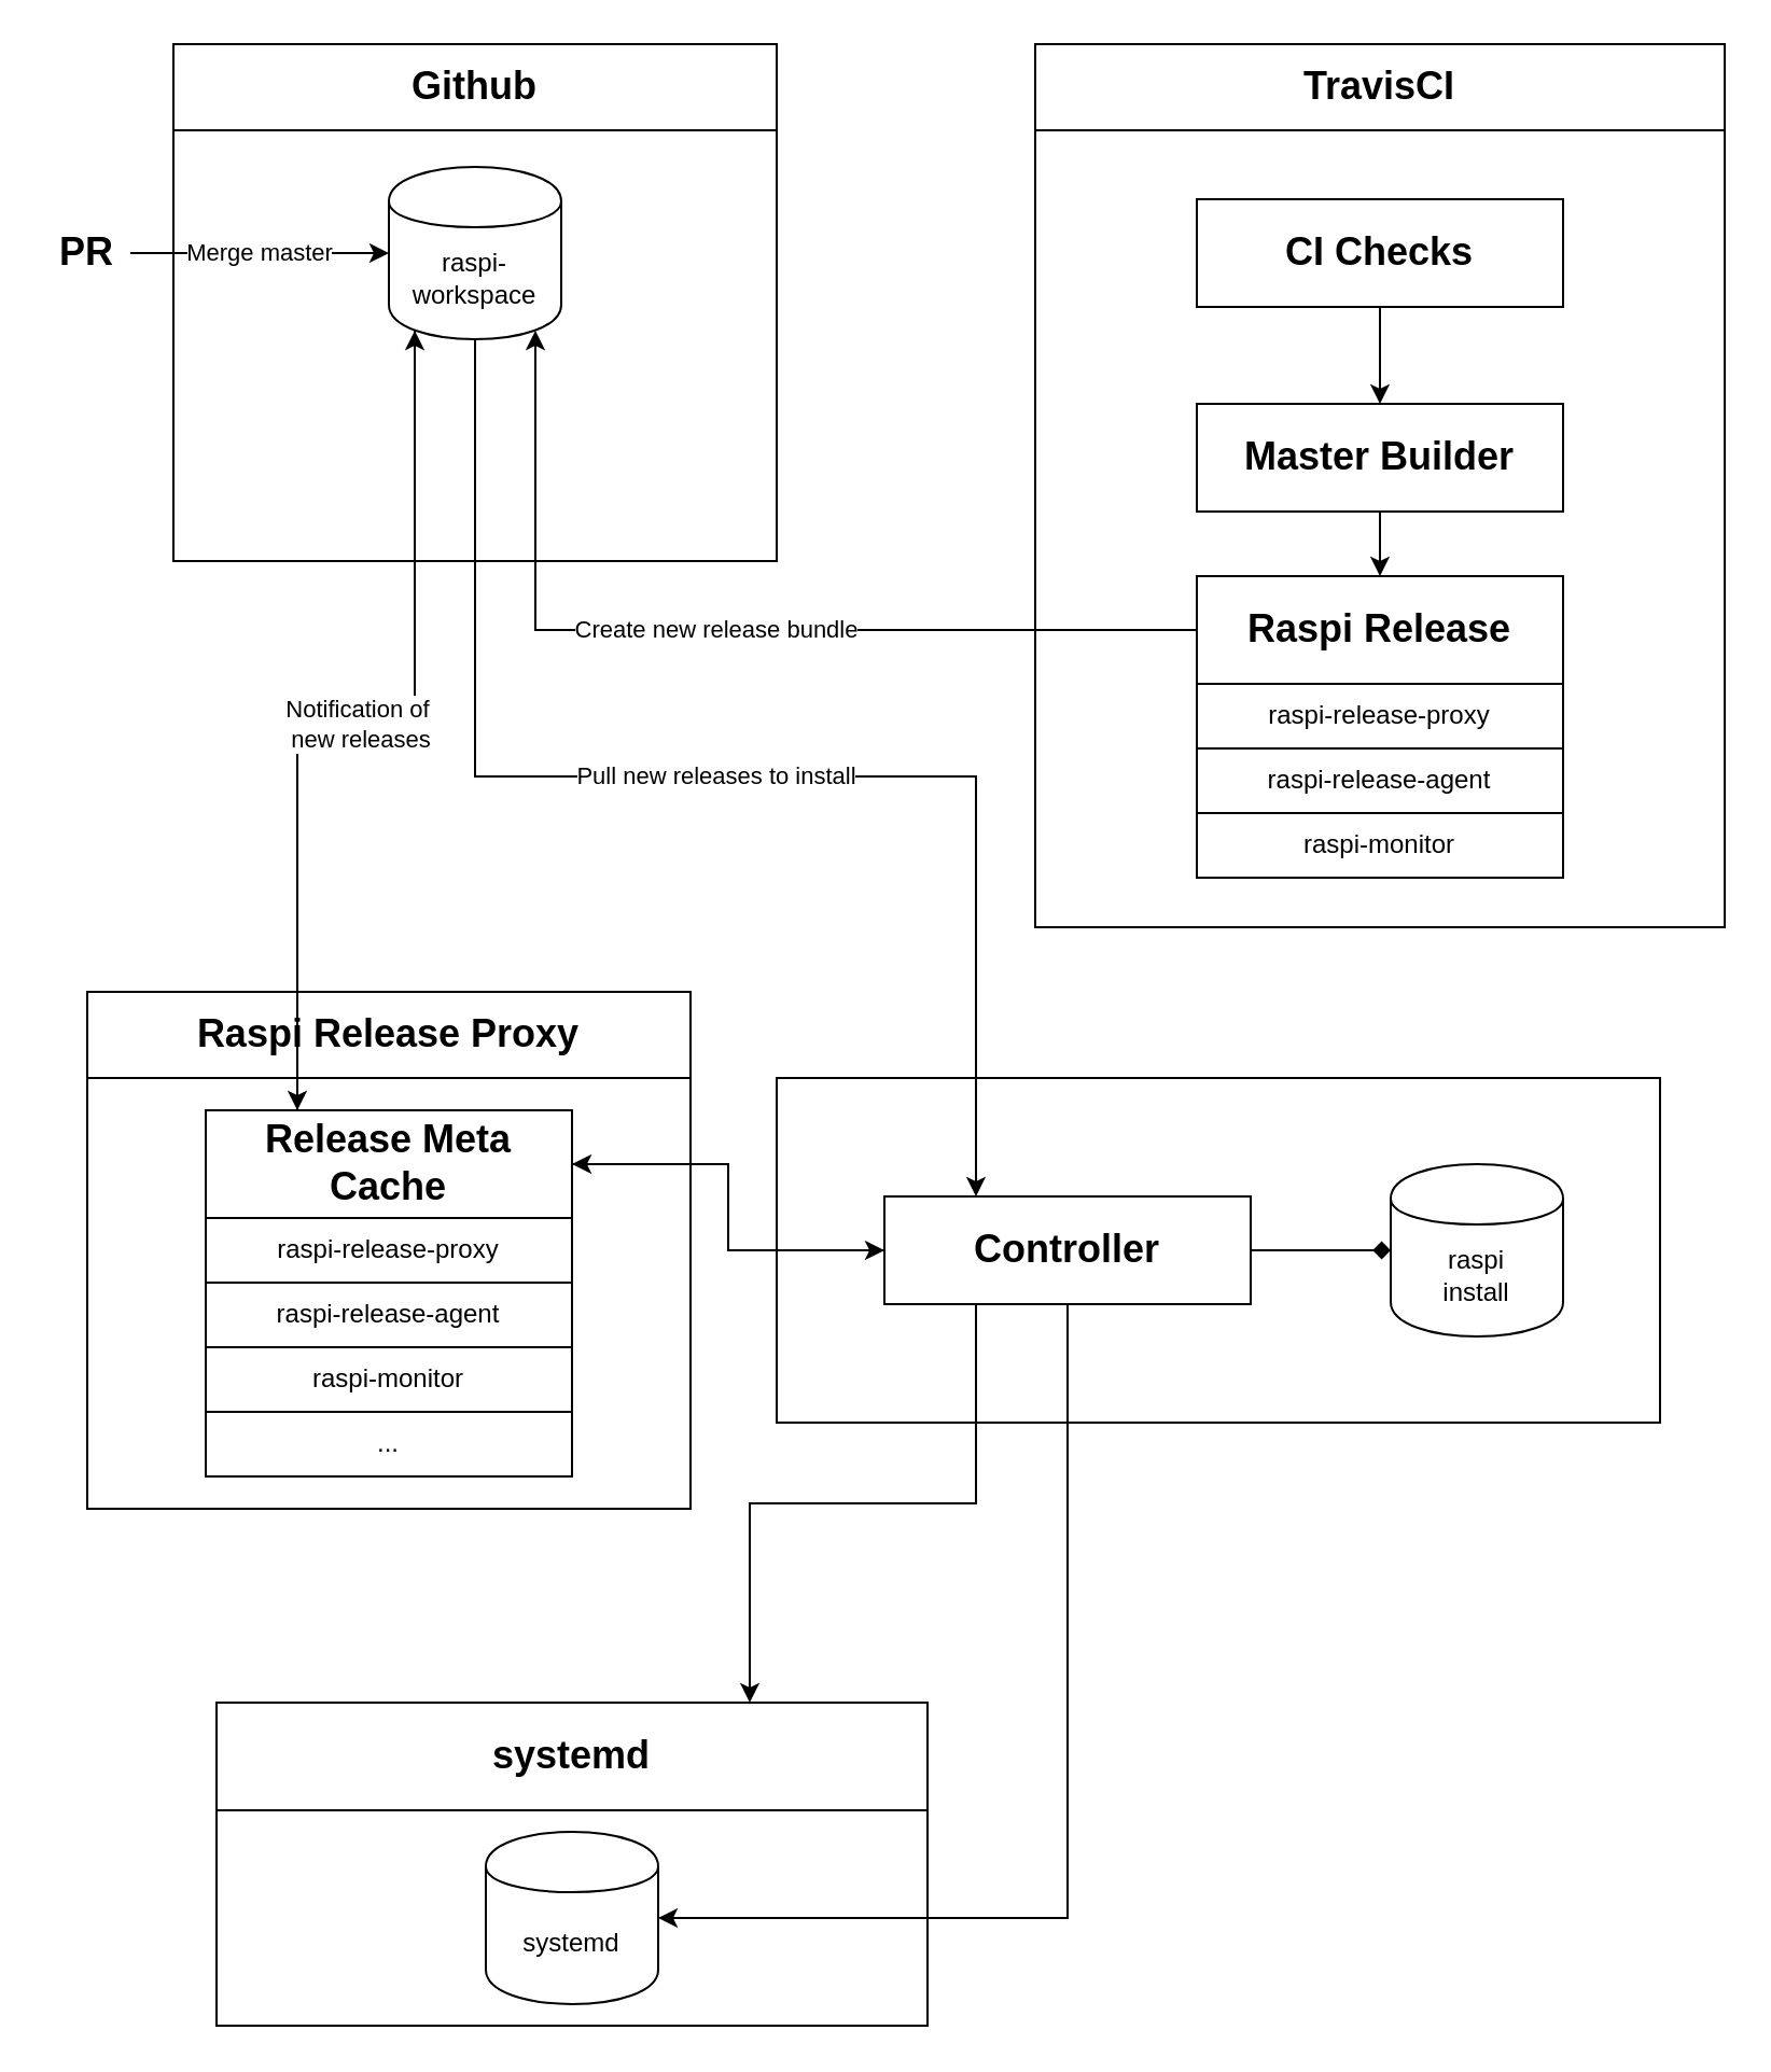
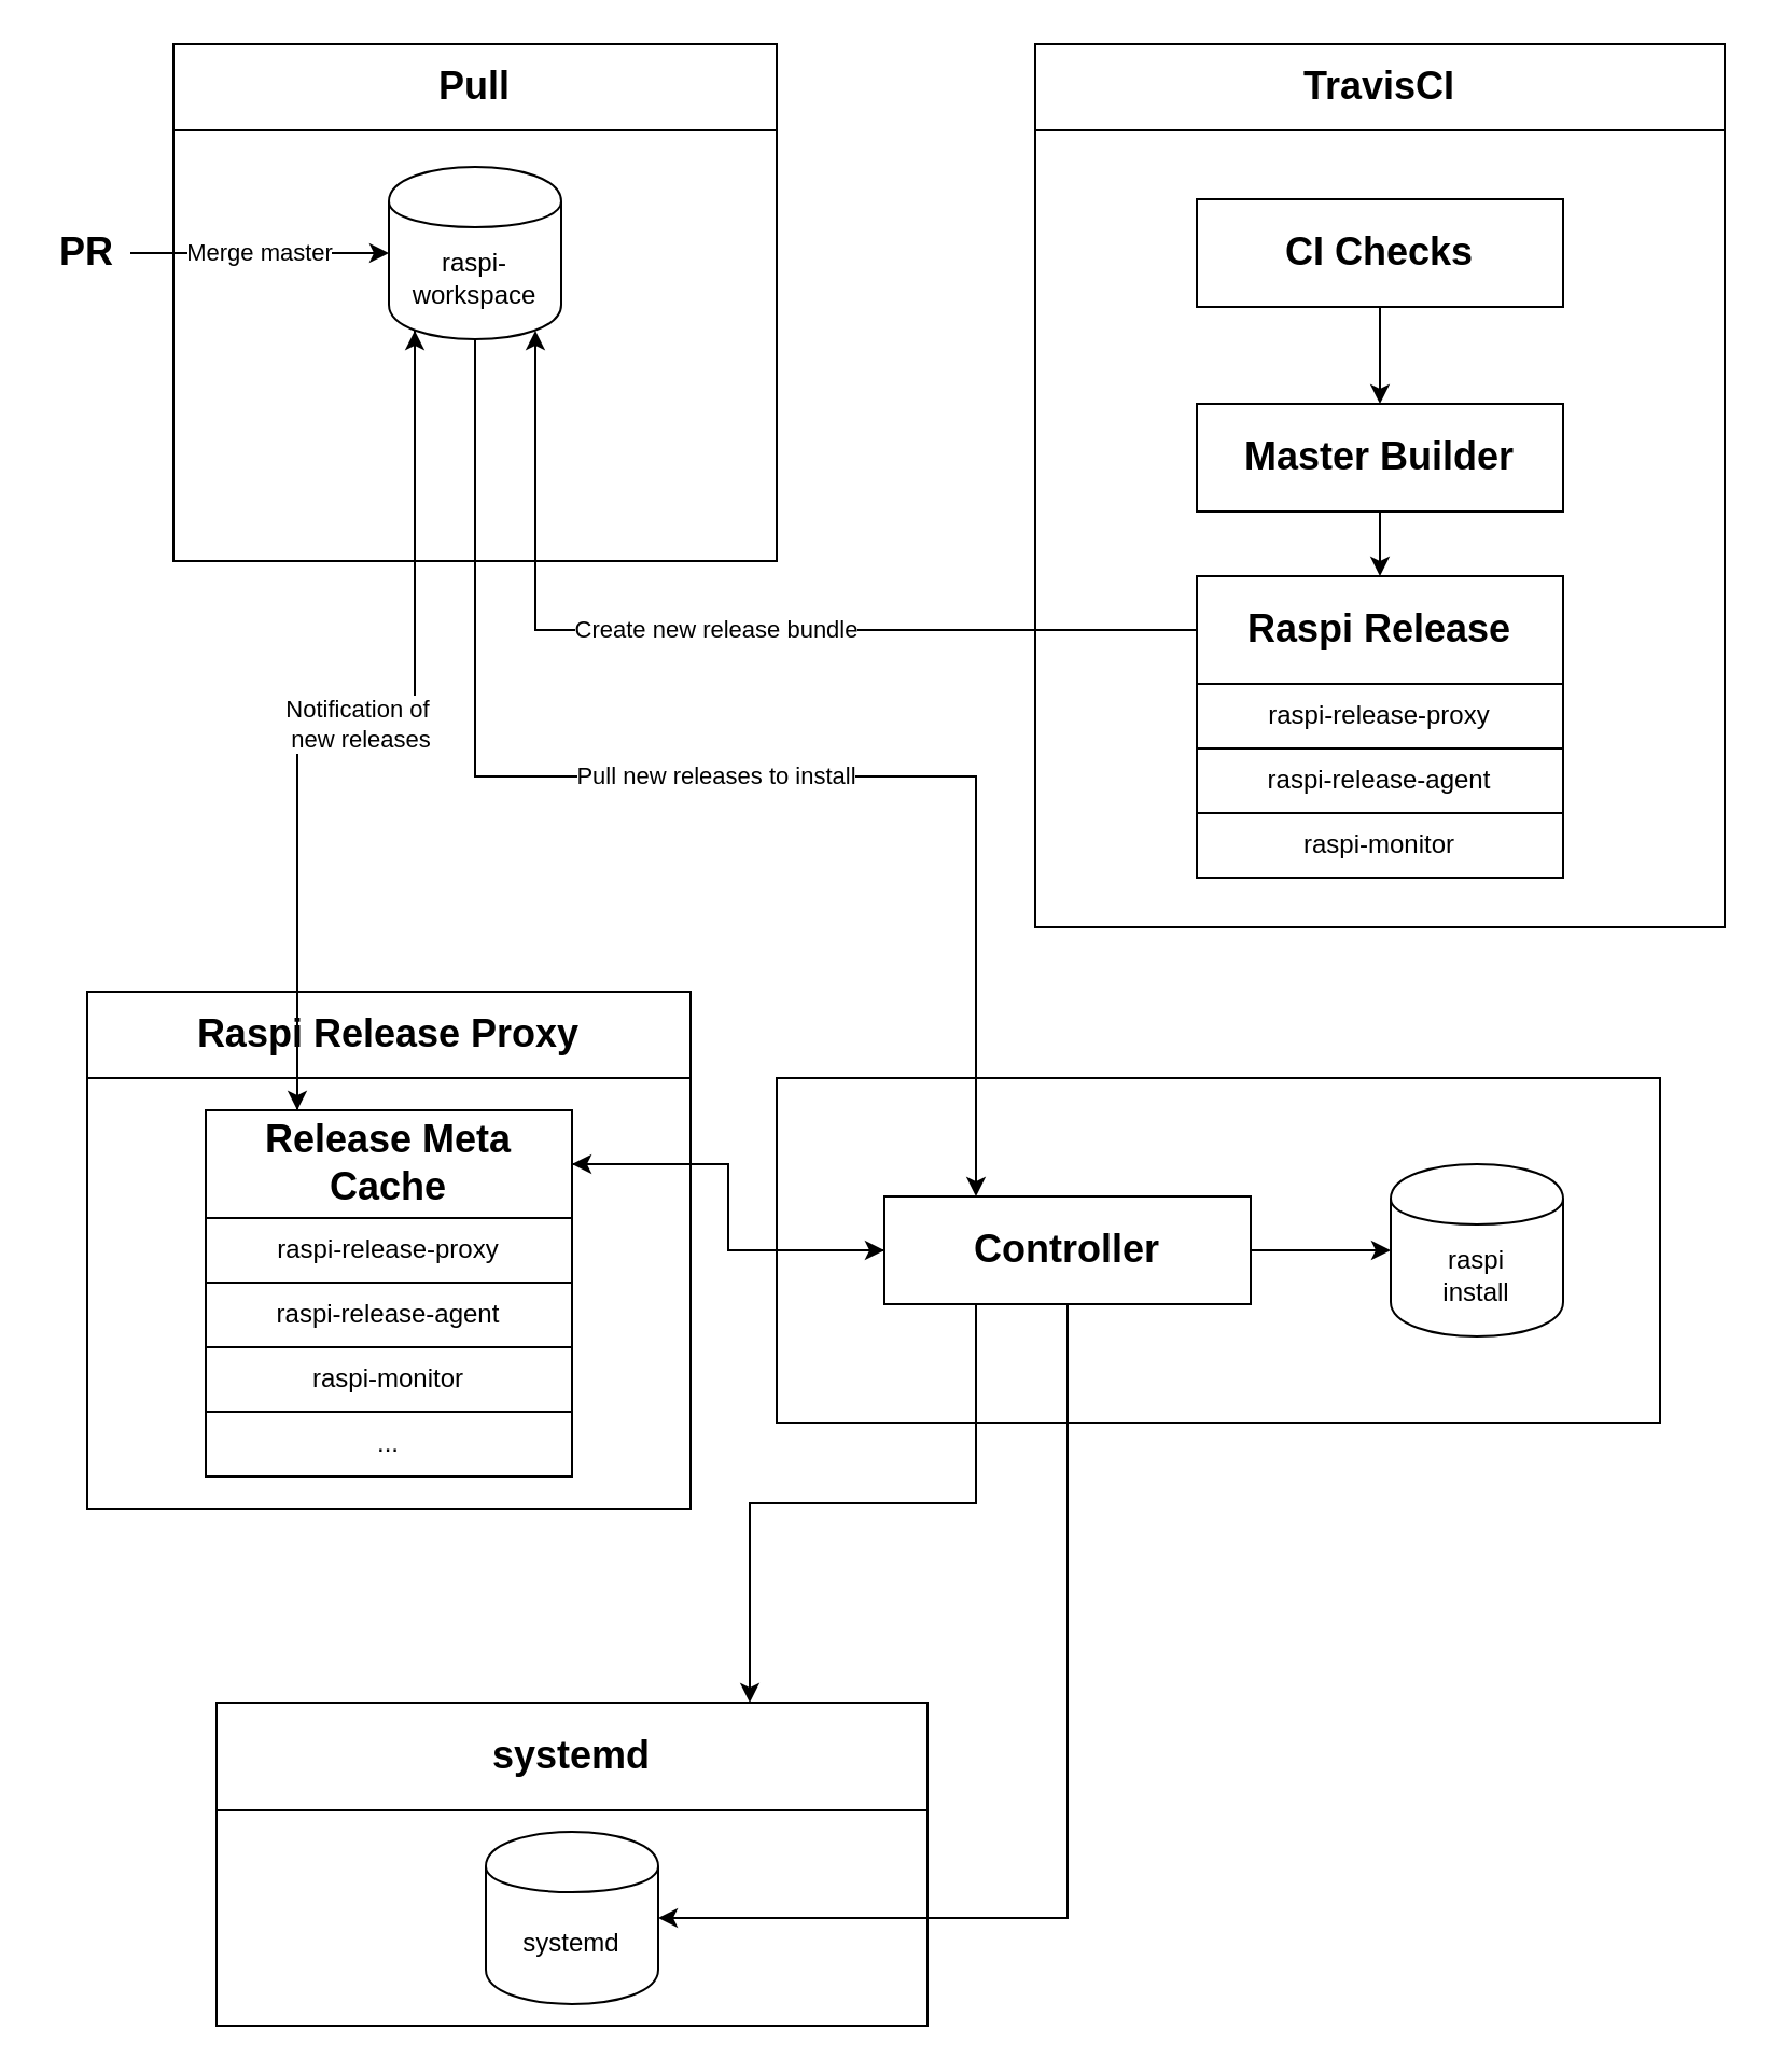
  <mxCell id="0" />
  <mxCell id="1" parent="0" />
  <mxCell id="2" value="&lt;h2&gt;&lt;br&gt;&lt;/h2&gt;" style="rounded=0;whiteSpace=wrap;html=1;" parent="1" vertex="1"><mxGeometry x="100" y="840" width="330" height="100" as="geometry" /></mxCell>
  <mxCell id="3" value="&lt;h2&gt;&lt;br&gt;&lt;/h2&gt;" style="rounded=0;whiteSpace=wrap;html=1;" parent="1" vertex="1"><mxGeometry x="480" y="60" width="320" height="370" as="geometry" /></mxCell>
  <mxCell id="4" value="&lt;h2&gt;&lt;br&gt;&lt;/h2&gt;" style="rounded=0;whiteSpace=wrap;html=1;" parent="1" vertex="1"><mxGeometry x="80" y="60" width="280" height="200" as="geometry" /></mxCell>
  <mxCell id="5" value="&lt;h2&gt;TravisCI&lt;/h2&gt;" style="rounded=0;whiteSpace=wrap;html=1;" parent="1" vertex="1"><mxGeometry x="480" y="20" width="320" height="40" as="geometry" /></mxCell>
  <mxCell id="6" value="Create new release bundle" style="edgeStyle=orthogonalEdgeStyle;rounded=0;orthogonalLoop=1;jettySize=auto;html=1;exitX=0;exitY=0.5;exitDx=0;exitDy=0;entryX=0.85;entryY=0.95;entryDx=0;entryDy=0;entryPerimeter=0;" parent="1" source="7" target="11" edge="1"><mxGeometry relative="1" as="geometry" /></mxCell>
  <mxCell id="7" value="&lt;h2&gt;Raspi Release&lt;/h2&gt;" style="rounded=0;whiteSpace=wrap;html=1;" parent="1" vertex="1"><mxGeometry x="555" y="267" width="170" height="50" as="geometry" /></mxCell>
  <mxCell id="8" value="raspi-release-proxy" style="rounded=0;whiteSpace=wrap;html=1;" parent="1" vertex="1"><mxGeometry x="555" y="360" width="170" height="30" as="geometry" /></mxCell>
  <mxCell id="9" value="raspi-release-proxy" style="rounded=0;whiteSpace=wrap;html=1;" parent="1" vertex="1"><mxGeometry x="555" y="317" width="170" height="30" as="geometry" /></mxCell>
  <mxCell id="10" value="raspi-monitor" style="rounded=0;whiteSpace=wrap;html=1;" parent="1" vertex="1"><mxGeometry x="555" y="377" width="170" height="30" as="geometry" /></mxCell>
  <mxCell id="11" value="raspi-workspace" style="shape=cylinder;whiteSpace=wrap;html=1;boundedLbl=1;backgroundOutline=1;" parent="1" vertex="1"><mxGeometry x="180" y="77" width="80" height="80" as="geometry" /></mxCell>
- <mxCell id="12" value="&lt;h2&gt;Github&lt;/h2&gt;" style="rounded=0;whiteSpace=wrap;html=1;" parent="1" vertex="1"><mxGeometry x="80" y="20" width="280" height="40" as="geometry" /></mxCell>
+ <mxCell id="12" value="&lt;h2&gt;Pull&lt;/h2&gt;" style="rounded=0;whiteSpace=wrap;html=1;" parent="1" vertex="1"><mxGeometry x="80" y="20" width="280" height="40" as="geometry" /></mxCell>
  <mxCell id="13" value="Merge master" style="edgeStyle=orthogonalEdgeStyle;rounded=0;orthogonalLoop=1;jettySize=auto;html=1;exitX=1;exitY=0.5;exitDx=0;exitDy=0;entryX=0;entryY=0.5;entryDx=0;entryDy=0;" parent="1" source="14" target="11" edge="1"><mxGeometry relative="1" as="geometry" /></mxCell>
  <mxCell id="14" value="&lt;h2&gt;PR&lt;/h2&gt;" style="text;html=1;strokeColor=none;fillColor=none;align=center;verticalAlign=middle;whiteSpace=wrap;rounded=0;" parent="1" vertex="1"><mxGeometry x="20" y="107" width="40" height="20" as="geometry" /></mxCell>
  <mxCell id="15" value="raspi-release-agent" style="rounded=0;whiteSpace=wrap;html=1;" parent="1" vertex="1"><mxGeometry x="555" y="347" width="170" height="30" as="geometry" /></mxCell>
  <mxCell id="16" style="edgeStyle=orthogonalEdgeStyle;rounded=0;orthogonalLoop=1;jettySize=auto;html=1;exitX=0.5;exitY=1;exitDx=0;exitDy=0;entryX=0.5;entryY=0;entryDx=0;entryDy=0;" parent="1" source="17" target="19" edge="1"><mxGeometry relative="1" as="geometry" /></mxCell>
  <mxCell id="17" value="&lt;h2&gt;CI Checks&lt;/h2&gt;" style="rounded=0;whiteSpace=wrap;html=1;" parent="1" vertex="1"><mxGeometry x="555" y="92" width="170" height="50" as="geometry" /></mxCell>
  <mxCell id="18" style="edgeStyle=orthogonalEdgeStyle;rounded=0;orthogonalLoop=1;jettySize=auto;html=1;exitX=0.5;exitY=1;exitDx=0;exitDy=0;entryX=0.5;entryY=0;entryDx=0;entryDy=0;" parent="1" source="19" target="7" edge="1"><mxGeometry relative="1" as="geometry" /></mxCell>
  <mxCell id="19" value="&lt;h2&gt;Master Builder&lt;/h2&gt;" style="rounded=0;whiteSpace=wrap;html=1;" parent="1" vertex="1"><mxGeometry x="555" y="187" width="170" height="50" as="geometry" /></mxCell>
  <mxCell id="20" value="&lt;h2&gt;&lt;br&gt;&lt;/h2&gt;" style="rounded=0;whiteSpace=wrap;html=1;" parent="1" vertex="1"><mxGeometry x="40" y="500" width="280" height="200" as="geometry" /></mxCell>
  <mxCell id="21" value="&lt;h2&gt;Raspi Release Proxy&lt;/h2&gt;" style="rounded=0;whiteSpace=wrap;html=1;" parent="1" vertex="1"><mxGeometry x="40" y="460" width="280" height="40" as="geometry" /></mxCell>
  <mxCell id="22" value="&lt;h2&gt;&lt;br&gt;&lt;/h2&gt;" style="rounded=0;whiteSpace=wrap;html=1;" parent="1" vertex="1"><mxGeometry x="360" y="500" width="410" height="160" as="geometry" /></mxCell>
  <mxCell id="23" style="edgeStyle=orthogonalEdgeStyle;rounded=0;orthogonalLoop=1;jettySize=auto;html=1;exitX=1;exitY=0.5;exitDx=0;exitDy=0;entryX=0;entryY=0.5;entryDx=0;entryDy=0;" parent="1" source="25" target="37" edge="1"><mxGeometry relative="1" as="geometry" /></mxCell>
  <mxCell id="24" style="edgeStyle=orthogonalEdgeStyle;rounded=0;orthogonalLoop=1;jettySize=auto;html=1;exitX=0.25;exitY=0;exitDx=0;exitDy=0;entryX=0.15;entryY=0.95;entryDx=0;entryDy=0;entryPerimeter=0;" parent="1" source="25" target="11" edge="1"><mxGeometry relative="1" as="geometry" /></mxCell>
  <mxCell id="25" value="&lt;h2&gt;Release Meta Cache&lt;/h2&gt;" style="rounded=0;whiteSpace=wrap;html=1;" parent="1" vertex="1"><mxGeometry x="95" y="515" width="170" height="50" as="geometry" /></mxCell>
  <mxCell id="26" value="raspi-release-proxy" style="rounded=0;whiteSpace=wrap;html=1;" parent="1" vertex="1"><mxGeometry x="95" y="565" width="170" height="30" as="geometry" /></mxCell>
  <mxCell id="27" value="raspi-monitor" style="rounded=0;whiteSpace=wrap;html=1;" parent="1" vertex="1"><mxGeometry x="95" y="625" width="170" height="30" as="geometry" /></mxCell>
  <mxCell id="28" value="..." style="rounded=0;whiteSpace=wrap;html=1;" parent="1" vertex="1"><mxGeometry x="95" y="655" width="170" height="30" as="geometry" /></mxCell>
  <mxCell id="29" value="raspi-release-agent" style="rounded=0;whiteSpace=wrap;html=1;" parent="1" vertex="1"><mxGeometry x="95" y="595" width="170" height="30" as="geometry" /></mxCell>
  <mxCell id="30" value="Notification of&amp;nbsp;&lt;br&gt;new releases" style="edgeStyle=orthogonalEdgeStyle;rounded=0;orthogonalLoop=1;jettySize=auto;html=1;exitX=0.15;exitY=0.95;exitDx=0;exitDy=0;exitPerimeter=0;entryX=0.25;entryY=0;entryDx=0;entryDy=0;" parent="1" source="11" target="25" edge="1"><mxGeometry relative="1" as="geometry" /></mxCell>
  <mxCell id="31" value="raspi&lt;br&gt;install" style="shape=cylinder;whiteSpace=wrap;html=1;boundedLbl=1;backgroundOutline=1;" parent="1" vertex="1"><mxGeometry x="645" y="540" width="80" height="80" as="geometry" /></mxCell>
  <mxCell id="32" value="systemd" style="shape=cylinder;whiteSpace=wrap;html=1;boundedLbl=1;backgroundOutline=1;" parent="1" vertex="1"><mxGeometry x="225" y="850" width="80" height="80" as="geometry" /></mxCell>
- <mxCell id="33" style="edgeStyle=orthogonalEdgeStyle;rounded=0;orthogonalLoop=1;jettySize=auto;html=1;exitX=1;exitY=0.5;exitDx=0;exitDy=0;entryX=0;entryY=0.5;entryDx=0;entryDy=0;endArrow=diamond;" parent="1" source="37" target="31" edge="1"><mxGeometry relative="1" as="geometry" /></mxCell>
+ <mxCell id="33" style="edgeStyle=orthogonalEdgeStyle;rounded=0;orthogonalLoop=1;jettySize=auto;html=1;exitX=1;exitY=0.5;exitDx=0;exitDy=0;entryX=0;entryY=0.5;entryDx=0;entryDy=0;" parent="1" source="37" target="31" edge="1"><mxGeometry relative="1" as="geometry" /></mxCell>
  <mxCell id="34" style="edgeStyle=orthogonalEdgeStyle;rounded=0;orthogonalLoop=1;jettySize=auto;html=1;exitX=0.5;exitY=1;exitDx=0;exitDy=0;entryX=1;entryY=0.5;entryDx=0;entryDy=0;" parent="1" source="37" target="32" edge="1"><mxGeometry relative="1" as="geometry" /></mxCell>
  <mxCell id="35" style="edgeStyle=orthogonalEdgeStyle;rounded=0;orthogonalLoop=1;jettySize=auto;html=1;exitX=0.25;exitY=1;exitDx=0;exitDy=0;entryX=0.75;entryY=0;entryDx=0;entryDy=0;" parent="1" source="37" target="38" edge="1"><mxGeometry relative="1" as="geometry" /></mxCell>
  <mxCell id="36" style="edgeStyle=orthogonalEdgeStyle;rounded=0;orthogonalLoop=1;jettySize=auto;html=1;exitX=0;exitY=0.5;exitDx=0;exitDy=0;entryX=1;entryY=0.5;entryDx=0;entryDy=0;" parent="1" source="37" target="25" edge="1"><mxGeometry relative="1" as="geometry" /></mxCell>
  <mxCell id="37" value="&lt;h2&gt;Controller&lt;/h2&gt;" style="rounded=0;whiteSpace=wrap;html=1;" parent="1" vertex="1"><mxGeometry x="410" y="555" width="170" height="50" as="geometry" /></mxCell>
  <mxCell id="38" value="&lt;h2&gt;systemd&lt;/h2&gt;" style="rounded=0;whiteSpace=wrap;html=1;" parent="1" vertex="1"><mxGeometry x="100" y="790" width="330" height="50" as="geometry" /></mxCell>
  <mxCell id="39" value="Pull new releases to install" style="edgeStyle=orthogonalEdgeStyle;rounded=0;orthogonalLoop=1;jettySize=auto;html=1;entryX=0.25;entryY=0;entryDx=0;entryDy=0;exitX=0.5;exitY=1;exitDx=0;exitDy=0;" edge="1" parent="1" source="11" target="37"><mxGeometry relative="1" as="geometry"><mxPoint x="300" y="350" as="sourcePoint" /><mxPoint x="147.5" y="525" as="targetPoint" /><Array as="points"><mxPoint x="220" y="360" /><mxPoint x="453" y="360" /></Array></mxGeometry></mxCell>
